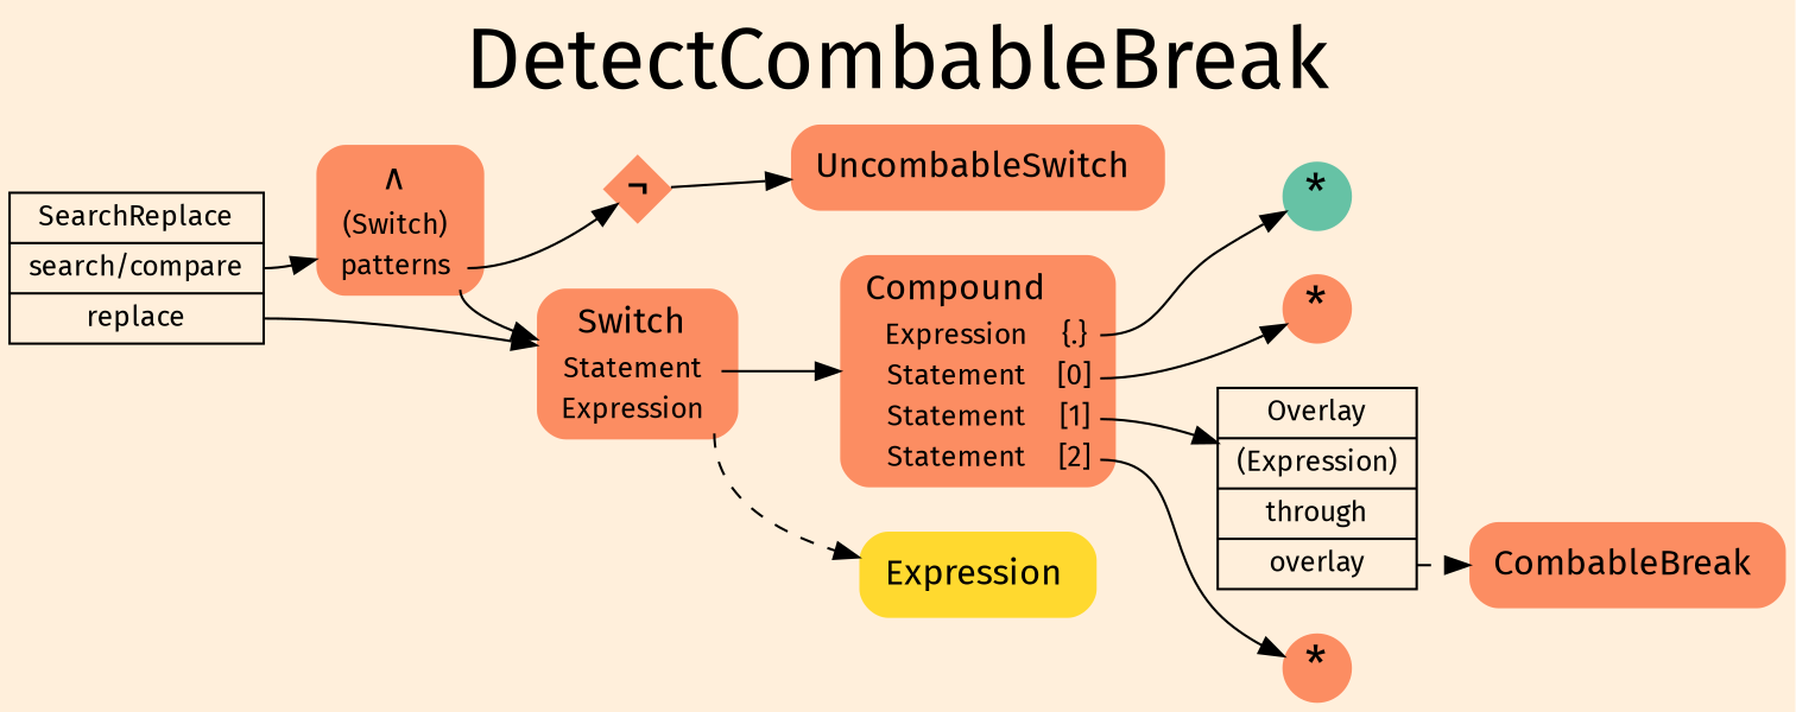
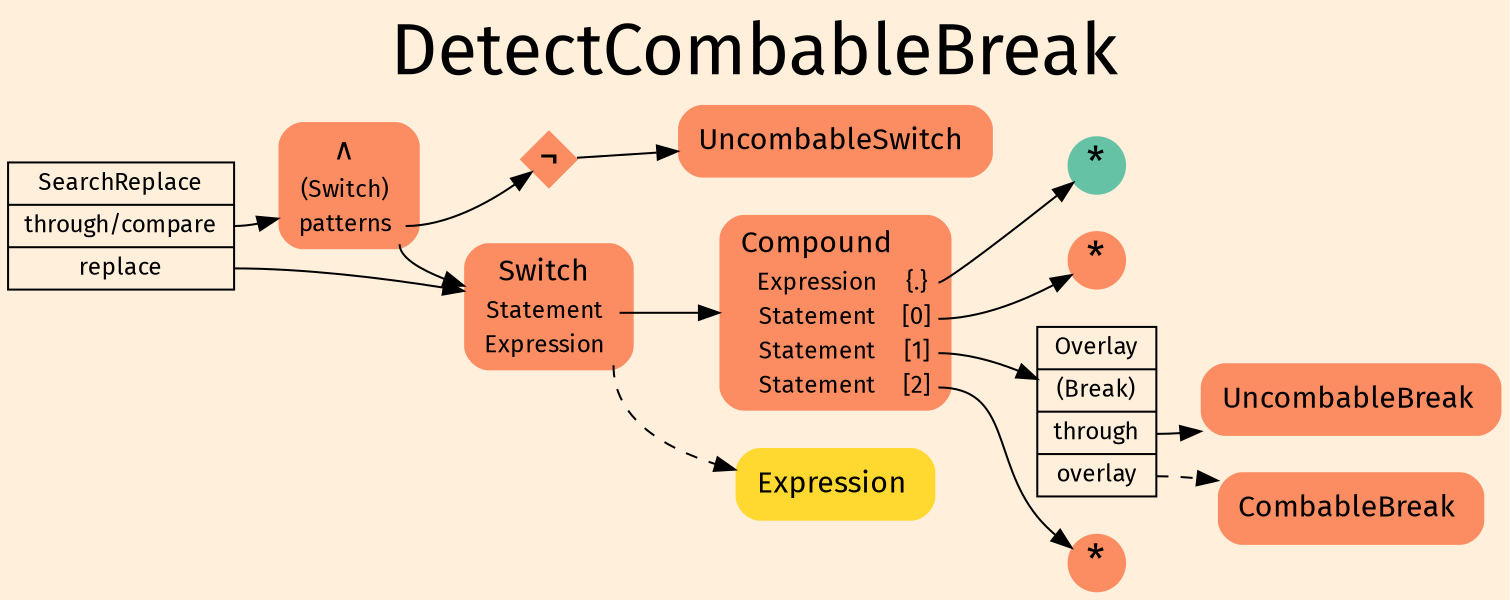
  digraph {
    bgcolor=antiquewhite1
    color=black
    fontcolor=black
    fontname="Fira Sans"
    fontsize=36
    label=DetectCombableBreak
    labelloc=t
    rankdir=LR
    ranksep=0.3
    node [fillcolor="/set28/2" fontname="Fira Sans" fontsize=12 shape=plaintext style="rounded,filled"]
    edge [color=black fontcolor=black fontname="Fira Sans" tailport=port1]
-   n1 [color=black fillcolor=antiquewhite1 fontcolor=black label="<fixed> SearchReplace | <port0> search/compare | <port1> replace" shape=record style=filled]
+   n1 [color=black fillcolor=antiquewhite1 fontcolor=black label="<fixed> SearchReplace | <port0> through/compare | <port1> replace" shape=record style=filled]
    n2 [label=<<TABLE BORDER="0" CELLBORDER="0" CELLSPACING="0">      <TR><TD><FONT POINT-SIZE="15.0">∧</FONT></TD><TD></TD></TR>      <TR><TD>(Switch)</TD><TD PORT="port0"></TD></TR>      <TR><TD>patterns</TD><TD PORT="port1"></TD></TR>     </TABLE>>]
    n3 [label=<<TABLE BORDER="0" CELLBORDER="0" CELLSPACING="0">      <TR><TD><FONT POINT-SIZE="15.0">Switch</FONT></TD><TD></TD></TR>      <TR><TD>Statement</TD><TD PORT="port0"></TD></TR>      <TR><TD>Expression</TD><TD PORT="port1"></TD></TR>     </TABLE>>]
    n4 [fixedsize=true fontsize=20 height=0.4 label=<¬> penwidth=0.0 shape=diamond style=filled width=0.4]
    n5 [label=<<TABLE BORDER="0" CELLBORDER="0" CELLSPACING="0">      <TR><TD><FONT POINT-SIZE="15.0">Compound</FONT></TD><TD></TD></TR>      <TR><TD>Expression</TD><TD PORT="port0">{.}</TD></TR>      <TR><TD>Statement</TD><TD PORT="port1">[0]</TD></TR>      <TR><TD>Statement</TD><TD PORT="port2">[1]</TD></TR>      <TR><TD>Statement</TD><TD PORT="port3">[2]</TD></TR>     </TABLE>>]
    n6 [fillcolor="/set28/6" label=<<TABLE BORDER="0" CELLBORDER="0" CELLSPACING="0">      <TR><TD><FONT POINT-SIZE="15.0">Expression</FONT></TD><TD></TD></TR>     </TABLE>>]
    n7 [label=<<TABLE BORDER="0" CELLBORDER="0" CELLSPACING="0">      <TR><TD><FONT POINT-SIZE="15.0">UncombableSwitch</FONT></TD><TD></TD></TR>     </TABLE>>]
    n8 [fillcolor="/set28/1" fixedsize=true fontsize=20 height=0.4 label=<*> penwidth=0.0 shape=circle style=filled width=0.4]
    n9 [fixedsize=true fontsize=20 height=0.4 label=<*> penwidth=0.0 shape=circle style=filled width=0.4]
-   n10 [color=black fillcolor=antiquewhite1 fontcolor=black label="<fixed> Overlay | <port0> (Expression) | <port1> through | <port2> overlay" shape=record style=filled]
+   n10 [color=black fillcolor=antiquewhite1 fontcolor=black label="<fixed> Overlay | <port0> (Break) | <port1> through | <port2> overlay" shape=record style=filled]
    n11 [fixedsize=true fontsize=20 height=0.4 label=<*> penwidth=0.0 shape=circle style=filled width=0.4]
+   n12 [label=<<TABLE BORDER="0" CELLBORDER="0" CELLSPACING="0">      <TR><TD><FONT POINT-SIZE="15.0">UncombableBreak</FONT></TD><TD></TD></TR>     </TABLE>>]
    n13 [label=<<TABLE BORDER="0" CELLBORDER="0" CELLSPACING="0">      <TR><TD><FONT POINT-SIZE="15.0">CombableBreak</FONT></TD><TD></TD></TR>     </TABLE>>]
    n1 -> n2 [tailport=port0]
    n1 -> n3 [style=solid]
    n2 -> n3
    n2 -> n4
    n3 -> n5 [tailport=port0]
    n3 -> n6 [style=dashed]
    n4 -> n7
    n5 -> n8 [tailport=port0]
    n5 -> n9
    n5 -> n10 [tailport=port2]
    n5 -> n11 [tailport=port3]
+   n10 -> n12
    n10 -> n13 [style=dashed tailport=port2]
  }
